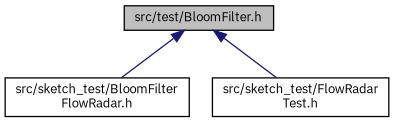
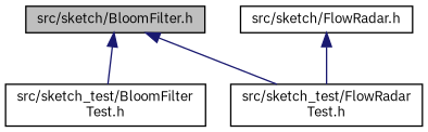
  digraph {
    fontname="IBM Plex Sans"
    node [color=black fillcolor=white fontname="IBM Plex Sans" fontsize=10 shape=record style=filled]
    edge [color=midnightblue dir=back fontname="IBM Plex Sans" fontsize=10 labelfontname=Helvetica labelfontsize=10 style=solid]
-   n1 [fillcolor=grey75 fontcolor=black height=0.2 label="src/test/BloomFilter.h" width=0.4]
-   n2 [height=0.2 label="src/sketch_test/BloomFilter\lFlowRadar.h" width=0.4]
+   n1 [fillcolor=grey75 fontcolor=black height=0.2 label="src/sketch/BloomFilter.h" width=0.4]
+   n2 [height=0.2 label="src/sketch_test/BloomFilter\lTest.h" width=0.4]
    n3 [height=0.2 label="src/sketch_test/FlowRadar\lTest.h" width=0.4]
+   n4 [height=0.2 label="src/sketch/FlowRadar.h" width=0.4]
    n1 -> n2
    n1 -> n3
+   n4 -> n3
  }
